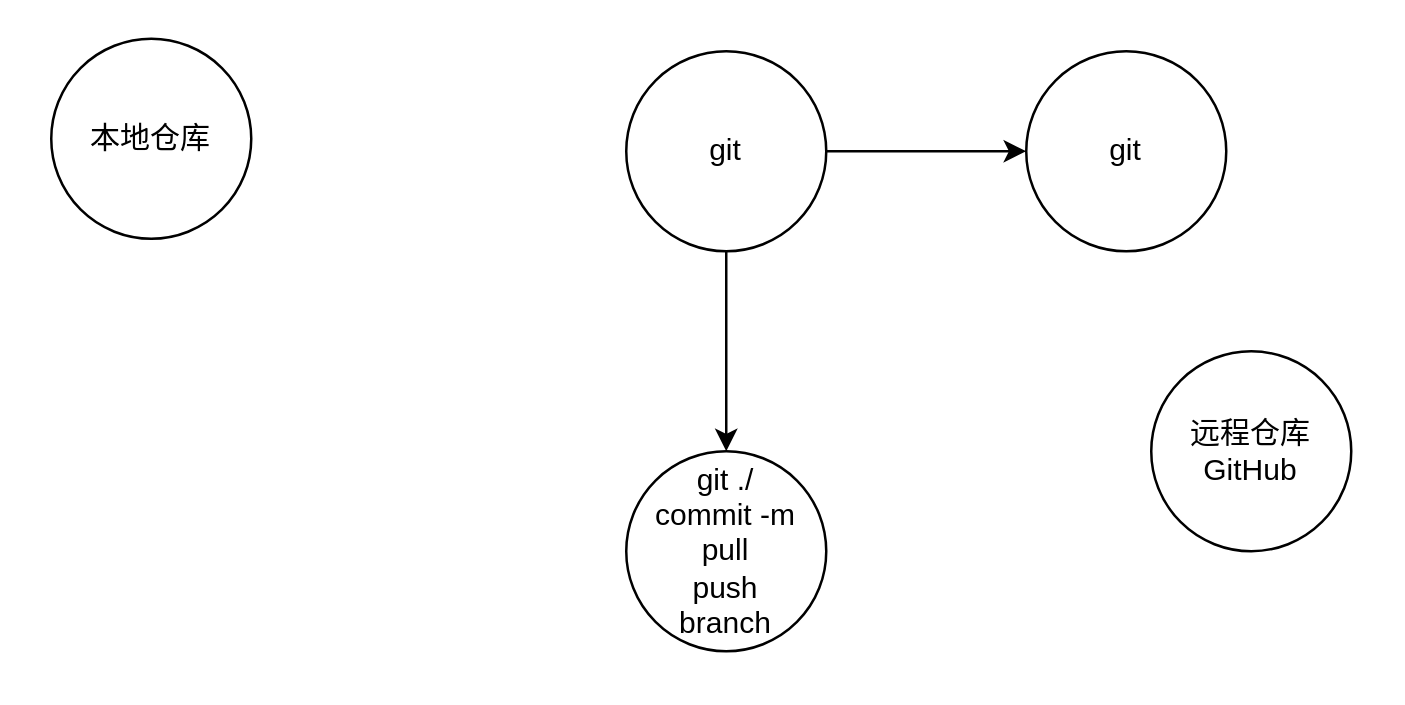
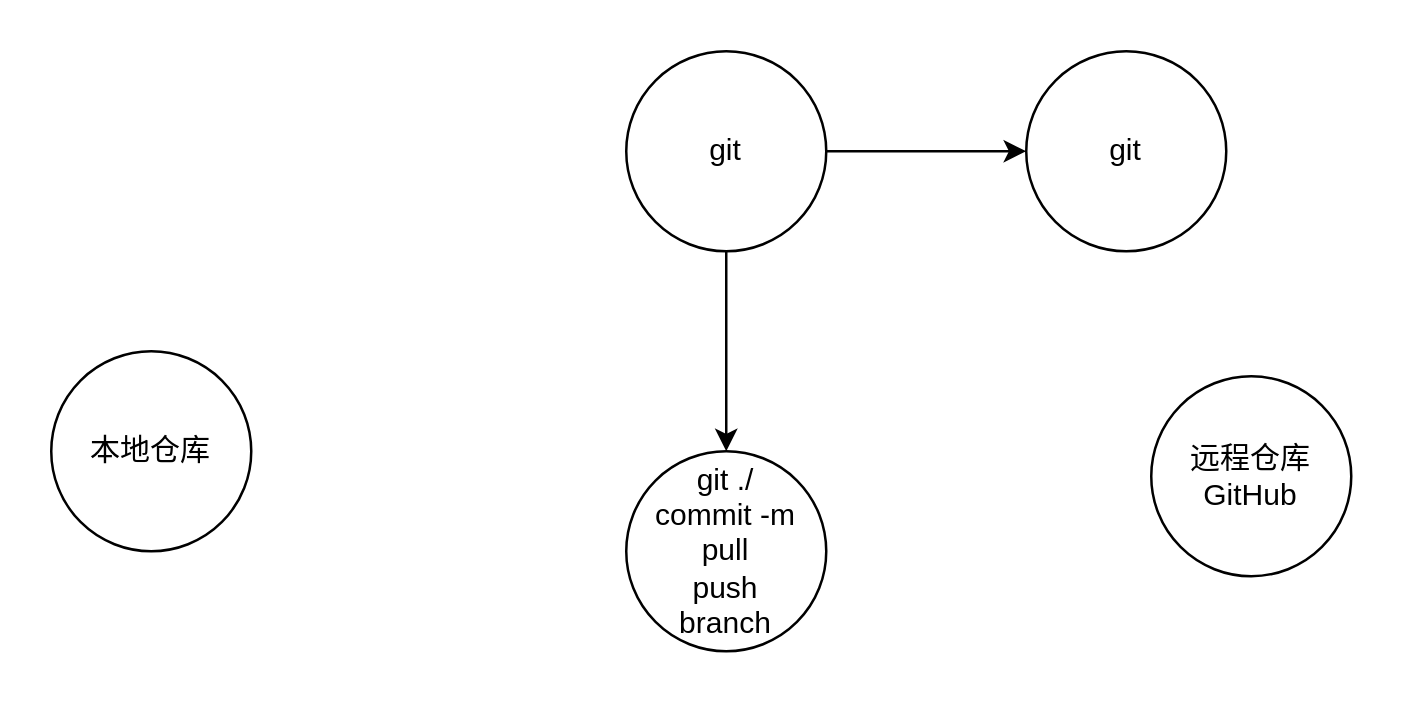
  <mxCell id="0" />
  <mxCell id="1" parent="0" />
- <mxCell id="2" value="本地仓库" style="ellipse;whiteSpace=wrap;html=1;aspect=fixed;" vertex="1" parent="1"><mxGeometry x="20" y="15" width="80" height="80" as="geometry" /></mxCell>
- <mxCell id="3" value="远程仓库GitHub" style="ellipse;whiteSpace=wrap;html=1;aspect=fixed;" vertex="1" parent="1"><mxGeometry x="460" y="140" width="80" height="80" as="geometry" /></mxCell>
+ <mxCell id="2" value="本地仓库" style="ellipse;whiteSpace=wrap;html=1;aspect=fixed;" vertex="1" parent="1"><mxGeometry x="20" y="140" width="80" height="80" as="geometry" /></mxCell>
+ <mxCell id="3" value="远程仓库GitHub" style="ellipse;whiteSpace=wrap;html=1;aspect=fixed;" vertex="1" parent="1"><mxGeometry x="460" y="150" width="80" height="80" as="geometry" /></mxCell>
  <mxCell id="4" value="" style="edgeStyle=orthogonalEdgeStyle;rounded=0;orthogonalLoop=1;jettySize=auto;html=1;" edge="1" parent="1" source="6" target="8"><mxGeometry relative="1" as="geometry" /></mxCell>
  <mxCell id="5" value="" style="edgeStyle=orthogonalEdgeStyle;rounded=0;orthogonalLoop=1;jettySize=auto;html=1;" edge="1" parent="1" source="6" target="7"><mxGeometry relative="1" as="geometry" /></mxCell>
  <mxCell id="6" value="git" style="ellipse;whiteSpace=wrap;html=1;aspect=fixed;" vertex="1" parent="1"><mxGeometry x="250" y="20" width="80" height="80" as="geometry" /></mxCell>
  <mxCell id="7" value="git" style="ellipse;whiteSpace=wrap;html=1;aspect=fixed;" vertex="1" parent="1"><mxGeometry x="410" y="20" width="80" height="80" as="geometry" /></mxCell>
  <mxCell id="8" value="git ./&lt;br&gt;commit -m&lt;br&gt;pull&lt;br&gt;push&lt;br&gt;branch" style="ellipse;whiteSpace=wrap;html=1;aspect=fixed;" vertex="1" parent="1"><mxGeometry x="250" y="180" width="80" height="80" as="geometry" /></mxCell>
